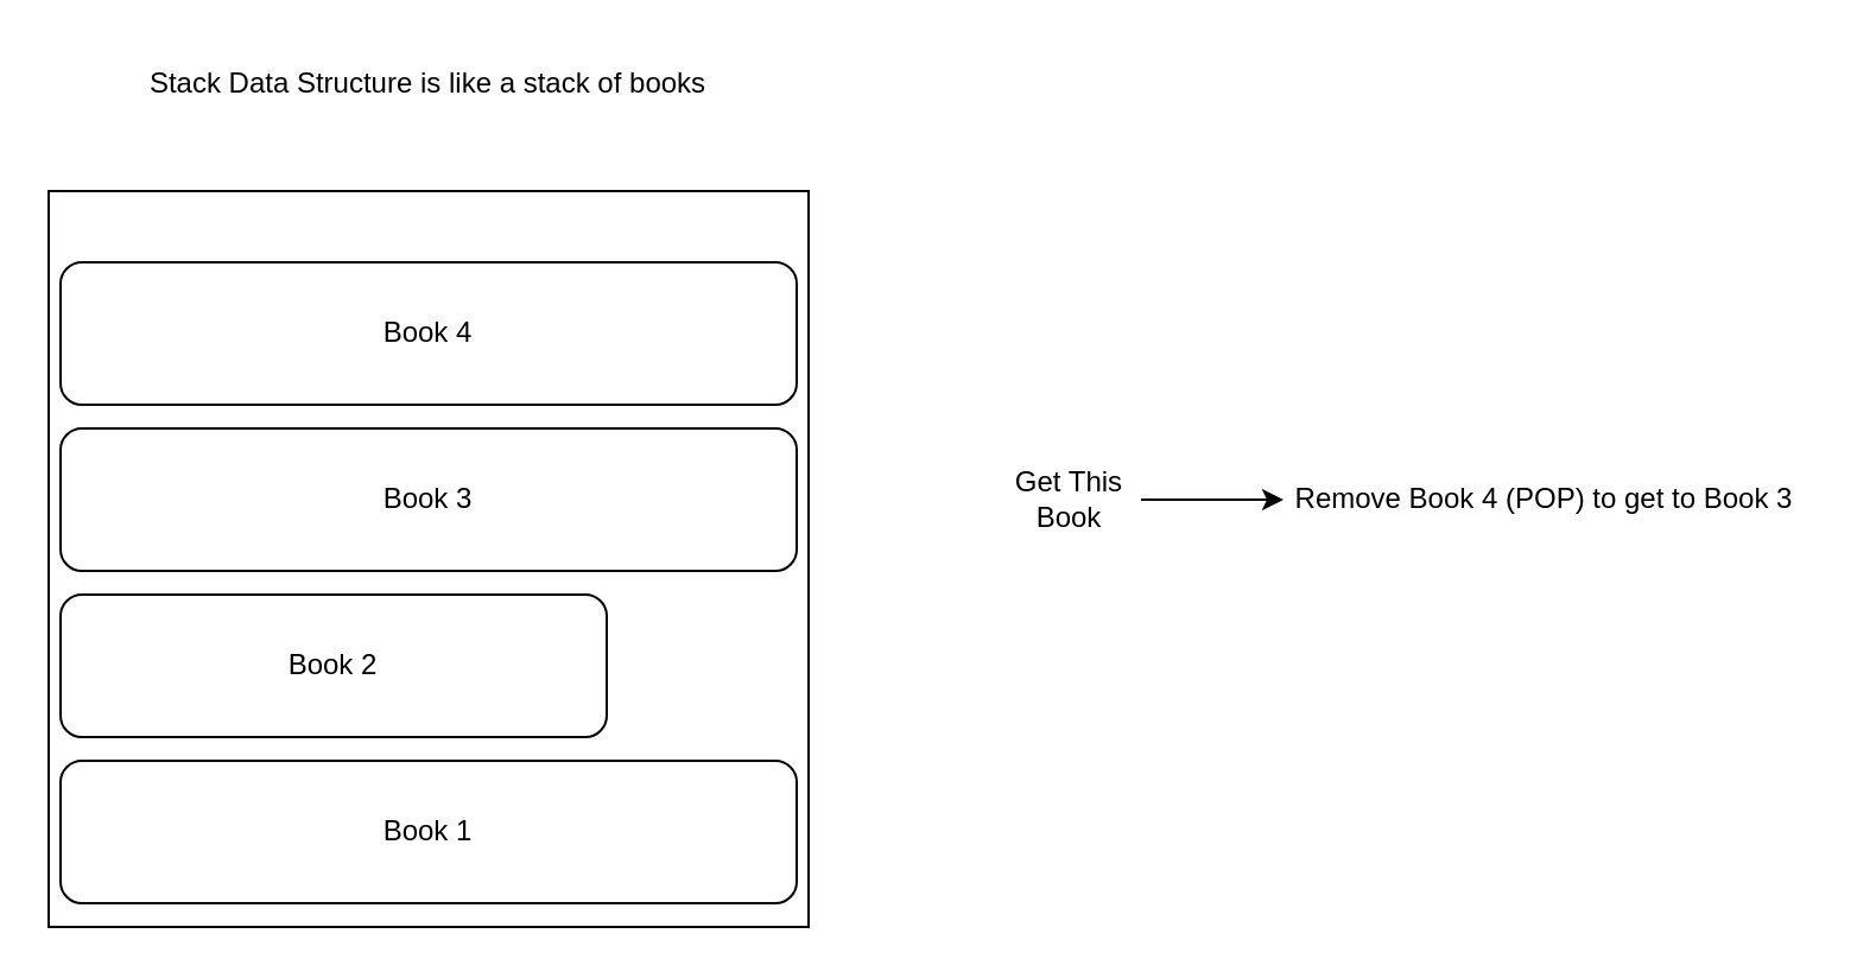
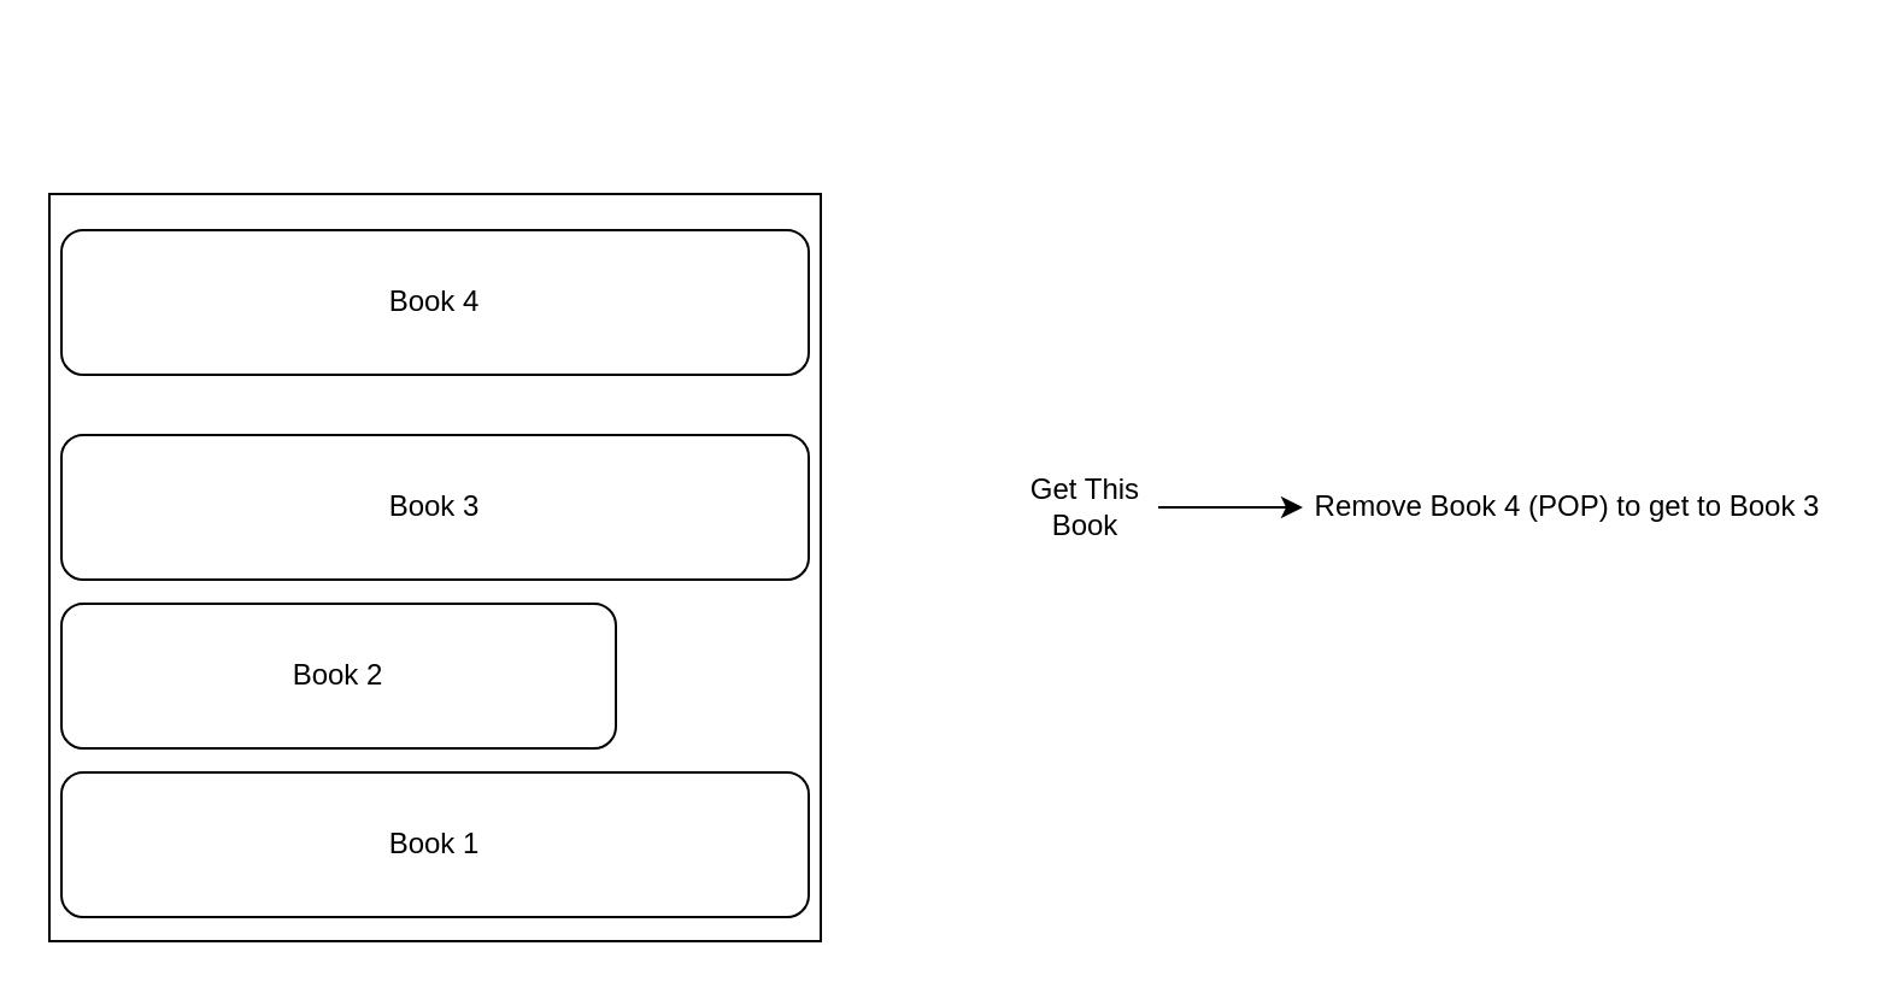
  <mxCell id="0" />
  <mxCell id="1" parent="0" />
  <mxCell id="2" value="" style="rounded=0;whiteSpace=wrap;html=1;" parent="1" vertex="1"><mxGeometry x="20" y="80" width="320" height="310" as="geometry" /></mxCell>
- <mxCell id="3" value="Stack Data Structure is like a stack of books" style="text;html=1;strokeColor=none;fillColor=none;align=center;verticalAlign=middle;whiteSpace=wrap;rounded=0;" parent="1" vertex="1"><mxGeometry x="20" y="20" width="320" height="30" as="geometry" /></mxCell>
  <mxCell id="4" value="Book 1" style="rounded=1;whiteSpace=wrap;html=1;" parent="1" vertex="1"><mxGeometry x="25" y="320" width="310" height="60" as="geometry" /></mxCell>
  <mxCell id="5" value="Book 2" style="rounded=1;whiteSpace=wrap;html=1;" parent="1" vertex="1"><mxGeometry x="25" y="250" width="230" height="60" as="geometry" /></mxCell>
  <mxCell id="6" value="Book 3" style="rounded=1;whiteSpace=wrap;html=1;" parent="1" vertex="1"><mxGeometry x="25" y="180" width="310" height="60" as="geometry" /></mxCell>
- <mxCell id="7" value="Book 4" style="rounded=1;whiteSpace=wrap;html=1;" parent="1" vertex="1"><mxGeometry x="25" y="110" width="310" height="60" as="geometry" /></mxCell>
+ <mxCell id="7" value="Book 4" style="rounded=1;whiteSpace=wrap;html=1;" parent="1" vertex="1"><mxGeometry x="25" y="95" width="310" height="60" as="geometry" /></mxCell>
  <mxCell id="8" style="edgeStyle=orthogonalEdgeStyle;rounded=0;orthogonalLoop=1;jettySize=auto;html=1;" parent="1" source="9" edge="1"><mxGeometry relative="1" as="geometry"><mxPoint x="540" y="210" as="targetPoint" /></mxGeometry></mxCell>
  <mxCell id="9" value="Get This Book" style="text;html=1;strokeColor=none;fillColor=none;align=center;verticalAlign=middle;whiteSpace=wrap;rounded=0;" parent="1" vertex="1"><mxGeometry x="420" y="195" width="60" height="30" as="geometry" /></mxCell>
  <mxCell id="10" value="Remove Book 4 (POP) to get to Book 3" style="text;html=1;strokeColor=none;fillColor=none;align=center;verticalAlign=middle;whiteSpace=wrap;rounded=0;" parent="1" vertex="1"><mxGeometry x="540" y="195" width="220" height="30" as="geometry" /></mxCell>
